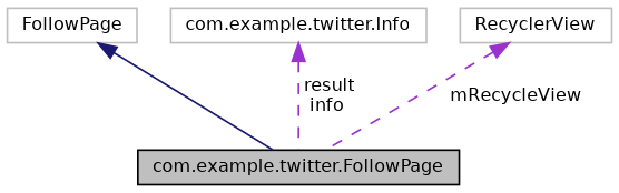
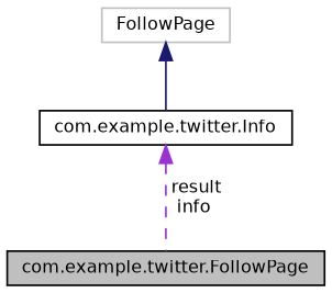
  digraph {
    node [color=black fillcolor=white fontname=Helvetica fontsize=10 shape=record style=filled]
    edge [color=darkorchid3 dir=back fontname=Helvetica fontsize=10 labelfontname=Helvetica labelfontsize=10 style=dashed]
    n1 [fillcolor=grey75 fontcolor=black height=0.2 label="com.example.twitter.FollowPage" width=0.4]
    n2 [color=grey75 height=0.2 label=FollowPage width=0.4]
-   n3 [color=grey75 height=0.2 label="com.example.twitter.Info" width=0.4]
-   n4 [color=grey75 height=0.2 label=RecyclerView width=0.4]
-   n2 -> n1 [color=midnightblue style=solid]
+   n3 [height=0.2 label="com.example.twitter.Info" width=0.4]
+   n2 -> n3 [color=midnightblue style=solid]
    n3 -> n1 [label=" result\ninfo"]
-   n4 -> n1 [label=" mRecycleView"]
  }
